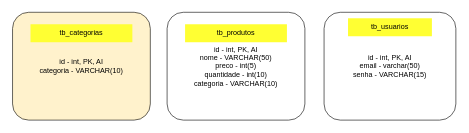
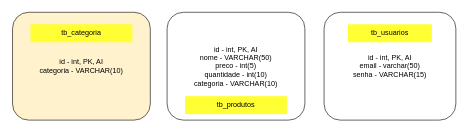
  <mxCell id="0" />
  <mxCell id="1" parent="0" />
  <mxCell id="2" value="id - int, PK, AI&lt;br&gt;categoria - VARCHAR(10)" style="rounded=1;whiteSpace=wrap;html=1;fillColor=#fff2cc;" parent="1" vertex="1"><mxGeometry x="20" y="20" width="230" height="180" as="geometry" /></mxCell>
- <mxCell id="3" value="tb_categorias" style="text;html=1;strokeColor=none;fillColor=#FFFF33;align=center;verticalAlign=middle;whiteSpace=wrap;rounded=0;" parent="1" vertex="1"><mxGeometry x="50" y="40" width="170" height="30" as="geometry" /></mxCell>
+ <mxCell id="3" value="tb_categoria" style="text;html=1;strokeColor=none;fillColor=#FFFF33;align=center;verticalAlign=middle;whiteSpace=wrap;rounded=0;" parent="1" vertex="1"><mxGeometry x="50" y="40" width="170" height="30" as="geometry" /></mxCell>
  <mxCell id="4" value="id - int, PK, AI&lt;br&gt;nome - VARCHAR(50)&lt;br&gt;preco - int(5)&lt;br&gt;quantidade - int(10)&lt;br&gt;categoria - VARCHAR(10)" style="rounded=1;whiteSpace=wrap;html=1;fillColor=#FFFFFF;" parent="1" vertex="1"><mxGeometry x="278" y="20" width="230" height="180" as="geometry" /></mxCell>
- <mxCell id="5" value="tb_produtos" style="text;html=1;strokeColor=none;fillColor=#FFFF33;align=center;verticalAlign=middle;whiteSpace=wrap;rounded=0;" parent="1" vertex="1"><mxGeometry x="308" y="40" width="170" height="30" as="geometry" /></mxCell>
+ <mxCell id="5" value="tb_produtos" style="text;html=1;strokeColor=none;fillColor=#FFFF33;align=center;verticalAlign=middle;whiteSpace=wrap;rounded=0;" parent="1" vertex="1"><mxGeometry x="308" y="160" width="170" height="30" as="geometry" /></mxCell>
  <mxCell id="6" value="id - int, PK, AI&lt;br&gt;email - varchar(50)&lt;br&gt;senha - VARCHAR(15)" style="rounded=1;whiteSpace=wrap;html=1;fillColor=#FFFFFF;" parent="1" vertex="1"><mxGeometry x="540" y="20" width="220" height="180" as="geometry" /></mxCell>
- <mxCell id="7" value="tb_usuarios" style="text;html=1;strokeColor=none;fillColor=#FFFF33;align=center;verticalAlign=middle;whiteSpace=wrap;rounded=0;" parent="1" vertex="1"><mxGeometry x="580" y="30" width="140" height="30" as="geometry" /></mxCell>
+ <mxCell id="7" value="tb_usuarios" style="text;html=1;strokeColor=none;fillColor=#FFFF33;align=center;verticalAlign=middle;whiteSpace=wrap;rounded=0;" parent="1" vertex="1"><mxGeometry x="580" y="40" width="140" height="30" as="geometry" /></mxCell>
